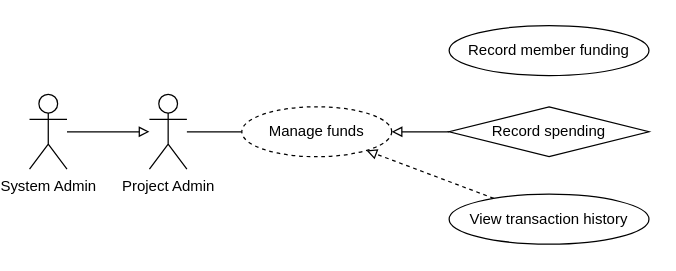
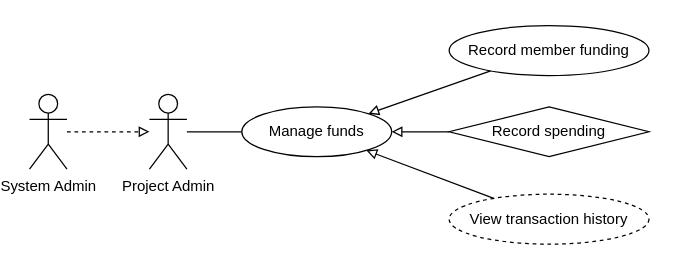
  <mxCell id="0" />
  <mxCell id="1" parent="0" />
  <mxCell id="2" style="edgeStyle=none;rounded=0;orthogonalLoop=1;jettySize=auto;html=1;endArrow=none;endFill=0;" parent="1" source="3" target="4" edge="1"><mxGeometry relative="1" as="geometry"><mxPoint x="146" y="105" as="sourcePoint" /></mxGeometry></mxCell>
  <mxCell id="3" value="Project Admin" style="shape=umlActor;verticalLabelPosition=bottom;verticalAlign=top;html=1;outlineConnect=0;" parent="1" vertex="1"><mxGeometry x="116" y="75" width="30" height="60" as="geometry" /></mxCell>
- <mxCell id="4" value="Manage funds" style="ellipse;whiteSpace=wrap;html=1;dashed=1;" parent="1" vertex="1"><mxGeometry x="190" y="85" width="120" height="40" as="geometry" /></mxCell>
+ <mxCell id="4" value="Manage funds" style="ellipse;whiteSpace=wrap;html=1;" parent="1" vertex="1"><mxGeometry x="190" y="85" width="120" height="40" as="geometry" /></mxCell>
+ <mxCell id="5" style="rounded=0;orthogonalLoop=1;jettySize=auto;html=1;endArrow=block;endFill=0;" parent="1" source="6" target="4" edge="1"><mxGeometry relative="1" as="geometry" /></mxCell>
  <mxCell id="6" value="Record member funding" style="ellipse;whiteSpace=wrap;html=1;" parent="1" vertex="1"><mxGeometry x="356" y="20" width="160" height="40" as="geometry" /></mxCell>
- <mxCell id="7" style="edgeStyle=none;rounded=0;orthogonalLoop=1;jettySize=auto;html=1;endArrow=block;endFill=0;" parent="1" source="8" target="3" edge="1"><mxGeometry relative="1" as="geometry" /></mxCell>
+ <mxCell id="7" style="edgeStyle=none;rounded=0;orthogonalLoop=1;jettySize=auto;html=1;endArrow=block;endFill=0;dashed=1;" parent="1" source="8" target="3" edge="1"><mxGeometry relative="1" as="geometry" /></mxCell>
  <mxCell id="8" value="System Admin" style="shape=umlActor;verticalLabelPosition=bottom;verticalAlign=top;html=1;outlineConnect=0;" parent="1" vertex="1"><mxGeometry x="20" y="75" width="30" height="60" as="geometry" /></mxCell>
  <mxCell id="9" style="edgeStyle=none;rounded=0;orthogonalLoop=1;jettySize=auto;html=1;endArrow=block;endFill=0;" parent="1" source="10" target="4" edge="1"><mxGeometry relative="1" as="geometry" /></mxCell>
  <mxCell id="10" value="Record spending" style="rhombus;whiteSpace=wrap;html=1;" parent="1" vertex="1"><mxGeometry x="356" y="85" width="160" height="40" as="geometry" /></mxCell>
- <mxCell id="11" style="rounded=0;orthogonalLoop=1;jettySize=auto;html=1;endArrow=block;endFill=0;dashed=1;" edge="1" parent="1" source="12" target="4"><mxGeometry relative="1" as="geometry" /></mxCell>
- <mxCell id="12" value="View transaction history" style="ellipse;whiteSpace=wrap;html=1;" vertex="1" parent="1"><mxGeometry x="356" y="155" width="160" height="40" as="geometry" /></mxCell>
+ <mxCell id="11" style="rounded=0;orthogonalLoop=1;jettySize=auto;html=1;endArrow=block;endFill=0;" edge="1" parent="1" source="12" target="4"><mxGeometry relative="1" as="geometry" /></mxCell>
+ <mxCell id="12" value="View transaction history" style="ellipse;whiteSpace=wrap;html=1;dashed=1;" vertex="1" parent="1"><mxGeometry x="356" y="155" width="160" height="40" as="geometry" /></mxCell>
